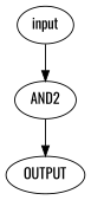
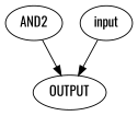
  digraph {
    fontname=Oswald
    node [fontname=Oswald]
    edge [fontname=Oswald]
    n1 [label=AND2]
    n2 [label=OUTPUT]
    n3 [label=input]
    n1 -> n2
-   n3 -> n1
+   n3 -> n2
  }
